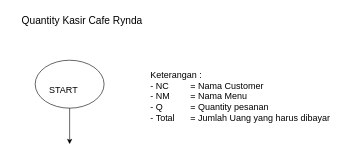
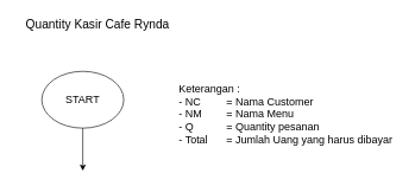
  <mxCell id="0" />
  <mxCell id="1" parent="0" />
  <mxCell id="2" value="" style="ellipse;whiteSpace=wrap;html=1;" vertex="1" parent="1"><mxGeometry x="58" y="100" width="115" height="80" as="geometry" /></mxCell>
  <mxCell id="3" value="Quantity Kasir Cafe Rynda" style="text;html=1;resizable=0;autosize=1;align=center;verticalAlign=middle;points=[];fillColor=none;strokeColor=none;rounded=0;strokeWidth=1;fontSize=17;" vertex="1" parent="1"><mxGeometry x="20.5" width="230" height="30" as="geometry" y="20" /></mxCell>
- <mxCell id="4" value="START" style="text;html=1;resizable=0;autosize=1;align=center;verticalAlign=middle;points=[];fillColor=none;strokeColor=none;rounded=0;fontSize=15;" vertex="1" parent="1"><mxGeometry x="75" y="140" width="60" height="20" as="geometry" /></mxCell>
+ <mxCell id="4" value="START" style="text;html=1;resizable=0;autosize=1;align=center;verticalAlign=middle;points=[];fillColor=none;strokeColor=none;rounded=0;fontSize=15;" vertex="1" parent="1"><mxGeometry x="85" y="130" width="60" height="20" as="geometry" /></mxCell>
  <mxCell id="5" value="" style="endArrow=classic;html=1;fontSize=15;exitX=0.5;exitY=1;exitDx=0;exitDy=0;entryX=0.5;entryY=0;entryDx=0;entryDy=0;" edge="1" parent="1" source="2"><mxGeometry width="50" height="50" relative="1" as="geometry"><mxPoint x="125" y="240" as="sourcePoint" /><mxPoint x="115.5" y="240" as="targetPoint" /></mxGeometry></mxCell>
  <mxCell id="6" value="&lt;div style=&quot;text-align: justify&quot;&gt;Keterangan :&lt;/div&gt;&lt;div style=&quot;text-align: justify&quot;&gt;- NC&lt;span style=&quot;white-space: pre&quot;&gt;&#09;&lt;/span&gt;&lt;span style=&quot;white-space: pre&quot;&gt;&#09;&lt;/span&gt;= Nama Customer&lt;/div&gt;&lt;div style=&quot;text-align: justify&quot;&gt;- NM &lt;span style=&quot;white-space: pre&quot;&gt;&#09;&lt;/span&gt;= Nama Menu&lt;/div&gt;&lt;div style=&quot;text-align: justify&quot;&gt;- Q&amp;nbsp; &lt;span style=&quot;white-space: pre&quot;&gt;&#09;&lt;/span&gt;&lt;span style=&quot;white-space: pre&quot;&gt;&#09;&lt;/span&gt;= Quantity pesanan&lt;/div&gt;&lt;div style=&quot;text-align: justify&quot;&gt;- Total &lt;span style=&quot;white-space: pre&quot;&gt;&#09;&lt;/span&gt;= Jumlah Uang yang harus dibayar&lt;/div&gt;" style="text;html=1;resizable=0;autosize=1;align=center;verticalAlign=middle;points=[];fillColor=none;strokeColor=none;rounded=0;fontSize=15;" vertex="1" parent="1"><mxGeometry x="240" y="110" width="320" height="100" as="geometry" /></mxCell>
